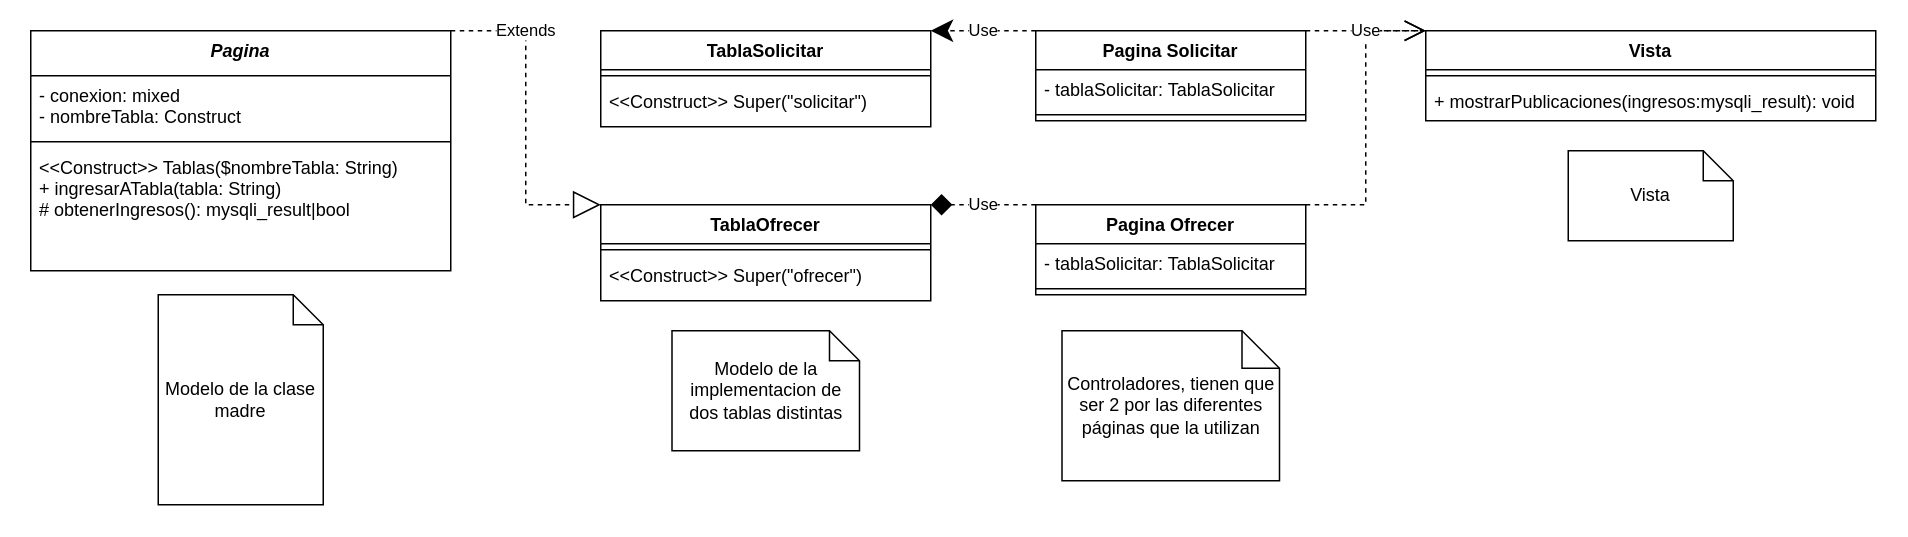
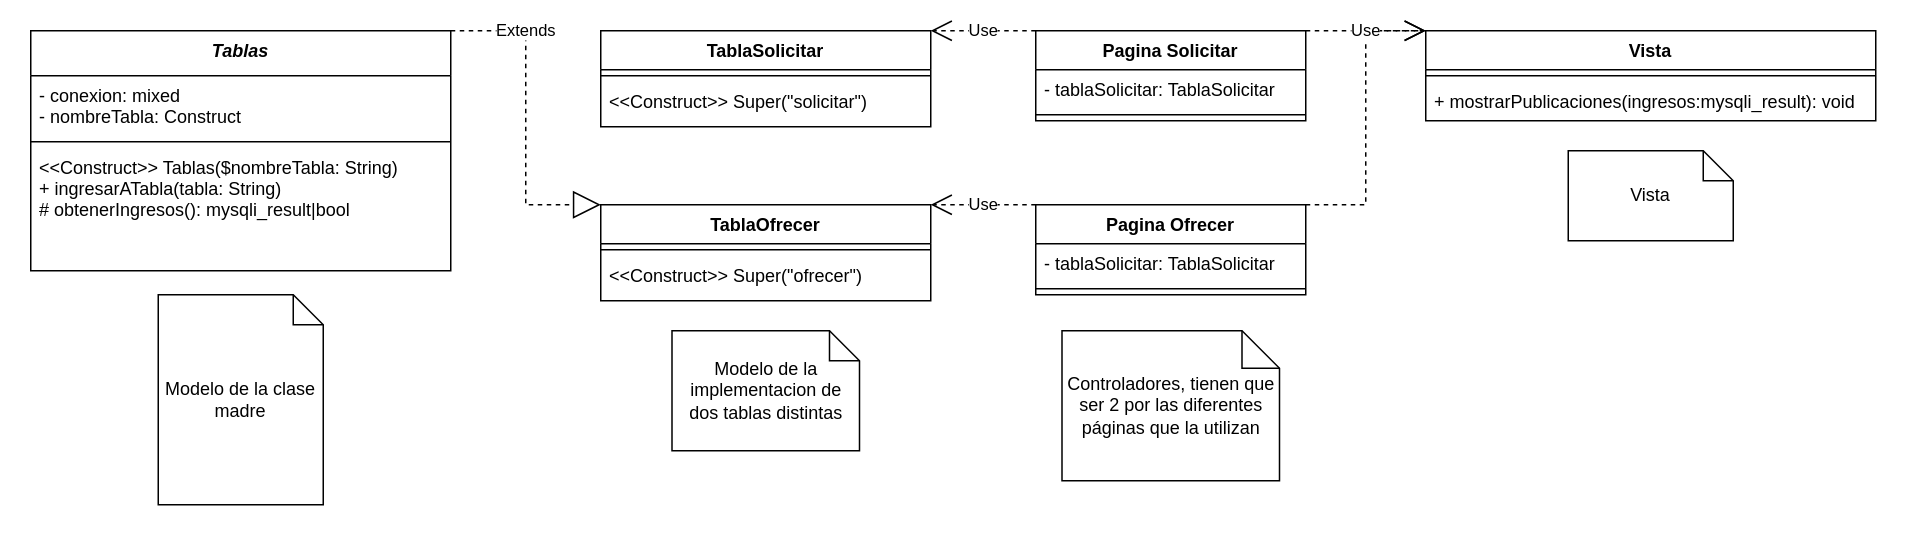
  <mxCell id="0" />
  <mxCell id="1" parent="0" />
- <mxCell id="2" value="Pagina" style="swimlane;fontStyle=3;align=center;verticalAlign=top;childLayout=stackLayout;horizontal=1;startSize=30;horizontalStack=0;resizeParent=1;resizeParentMax=0;resizeLast=0;collapsible=1;marginBottom=0;" parent="1" vertex="1"><mxGeometry x="20" y="20" width="280" height="160" as="geometry" /></mxCell>
+ <mxCell id="2" value="Tablas" style="swimlane;fontStyle=3;align=center;verticalAlign=top;childLayout=stackLayout;horizontal=1;startSize=30;horizontalStack=0;resizeParent=1;resizeParentMax=0;resizeLast=0;collapsible=1;marginBottom=0;" parent="1" vertex="1"><mxGeometry x="20" y="20" width="280" height="160" as="geometry" /></mxCell>
  <mxCell id="3" value="- conexion: mixed&#10;- nombreTabla: Construct" style="text;strokeColor=none;fillColor=none;align=left;verticalAlign=top;spacingLeft=4;spacingRight=4;overflow=hidden;rotatable=0;points=[[0,0.5],[1,0.5]];portConstraint=eastwest;" parent="2" vertex="1"><mxGeometry y="30" width="280" height="40" as="geometry" /></mxCell>
  <mxCell id="4" value="" style="line;strokeWidth=1;fillColor=none;align=left;verticalAlign=middle;spacingTop=-1;spacingLeft=3;spacingRight=3;rotatable=0;labelPosition=right;points=[];portConstraint=eastwest;" parent="2" vertex="1"><mxGeometry y="70" width="280" height="8" as="geometry" /></mxCell>
  <mxCell id="5" value="&lt;&lt;Construct&gt;&gt; Tablas($nombreTabla: String)&#10;+ ingresarATabla(tabla: String)&#10;# obtenerIngresos(): mysqli_result|bool" style="text;strokeColor=none;fillColor=none;align=left;verticalAlign=top;spacingLeft=4;spacingRight=4;overflow=hidden;rotatable=0;points=[[0,0.5],[1,0.5]];portConstraint=eastwest;" parent="2" vertex="1"><mxGeometry y="78" width="280" height="82" as="geometry" /></mxCell>
  <mxCell id="6" value="TablaSolicitar" style="swimlane;fontStyle=1;align=center;verticalAlign=top;childLayout=stackLayout;horizontal=1;startSize=26;horizontalStack=0;resizeParent=1;resizeParentMax=0;resizeLast=0;collapsible=1;marginBottom=0;" parent="1" vertex="1"><mxGeometry x="400" y="20" width="220" height="64" as="geometry" /></mxCell>
  <mxCell id="7" value="" style="line;strokeWidth=1;fillColor=none;align=left;verticalAlign=middle;spacingTop=-1;spacingLeft=3;spacingRight=3;rotatable=0;labelPosition=right;points=[];portConstraint=eastwest;" parent="6" vertex="1"><mxGeometry y="26" width="220" height="8" as="geometry" /></mxCell>
  <mxCell id="8" value="&lt;&lt;Construct&gt;&gt; Super(&quot;solicitar&quot;)" style="text;strokeColor=none;fillColor=none;align=left;verticalAlign=top;spacingLeft=4;spacingRight=4;overflow=hidden;rotatable=0;points=[[0,0.5],[1,0.5]];portConstraint=eastwest;" parent="6" vertex="1"><mxGeometry y="34" width="220" height="30" as="geometry" /></mxCell>
  <mxCell id="9" value="TablaOfrecer" style="swimlane;fontStyle=1;align=center;verticalAlign=top;childLayout=stackLayout;horizontal=1;startSize=26;horizontalStack=0;resizeParent=1;resizeParentMax=0;resizeLast=0;collapsible=1;marginBottom=0;" parent="1" vertex="1"><mxGeometry x="400" y="136" width="220" height="64" as="geometry" /></mxCell>
  <mxCell id="10" value="" style="line;strokeWidth=1;fillColor=none;align=left;verticalAlign=middle;spacingTop=-1;spacingLeft=3;spacingRight=3;rotatable=0;labelPosition=right;points=[];portConstraint=eastwest;" parent="9" vertex="1"><mxGeometry y="26" width="220" height="8" as="geometry" /></mxCell>
  <mxCell id="11" value="&lt;&lt;Construct&gt;&gt; Super(&quot;ofrecer&quot;)" style="text;strokeColor=none;fillColor=none;align=left;verticalAlign=top;spacingLeft=4;spacingRight=4;overflow=hidden;rotatable=0;points=[[0,0.5],[1,0.5]];portConstraint=eastwest;" parent="9" vertex="1"><mxGeometry y="34" width="220" height="30" as="geometry" /></mxCell>
  <mxCell id="12" value="Extends" style="endArrow=block;endSize=16;endFill=0;html=1;rounded=0;exitX=1;exitY=0;exitDx=0;exitDy=0;entryX=0;entryY=0;entryDx=0;entryDy=0;dashed=1;" parent="1" source="2" target="9" edge="1"><mxGeometry x="-0.537" width="160" relative="1" as="geometry"><mxPoint x="330" y="290" as="sourcePoint" /><mxPoint x="490" y="290" as="targetPoint" /><Array as="points"><mxPoint x="350" y="20" /><mxPoint x="350" y="136" /></Array><mxPoint as="offset" /></mxGeometry></mxCell>
  <mxCell id="13" value="Pagina Solicitar" style="swimlane;fontStyle=1;align=center;verticalAlign=top;childLayout=stackLayout;horizontal=1;startSize=26;horizontalStack=0;resizeParent=1;resizeParentMax=0;resizeLast=0;collapsible=1;marginBottom=0;" parent="1" vertex="1"><mxGeometry x="690" y="20" width="180" height="60" as="geometry" /></mxCell>
  <mxCell id="14" value="- tablaSolicitar: TablaSolicitar" style="text;strokeColor=none;fillColor=none;align=left;verticalAlign=top;spacingLeft=4;spacingRight=4;overflow=hidden;rotatable=0;points=[[0,0.5],[1,0.5]];portConstraint=eastwest;" parent="13" vertex="1"><mxGeometry y="26" width="180" height="26" as="geometry" /></mxCell>
  <mxCell id="15" value="" style="line;strokeWidth=1;fillColor=none;align=left;verticalAlign=middle;spacingTop=-1;spacingLeft=3;spacingRight=3;rotatable=0;labelPosition=right;points=[];portConstraint=eastwest;" parent="13" vertex="1"><mxGeometry y="52" width="180" height="8" as="geometry" /></mxCell>
  <mxCell id="16" value="Pagina Ofrecer" style="swimlane;fontStyle=1;align=center;verticalAlign=top;childLayout=stackLayout;horizontal=1;startSize=26;horizontalStack=0;resizeParent=1;resizeParentMax=0;resizeLast=0;collapsible=1;marginBottom=0;" parent="1" vertex="1"><mxGeometry x="690" y="136" width="180" height="60" as="geometry" /></mxCell>
  <mxCell id="17" value="- tablaSolicitar: TablaSolicitar" style="text;strokeColor=none;fillColor=none;align=left;verticalAlign=top;spacingLeft=4;spacingRight=4;overflow=hidden;rotatable=0;points=[[0,0.5],[1,0.5]];portConstraint=eastwest;" parent="16" vertex="1"><mxGeometry y="26" width="180" height="26" as="geometry" /></mxCell>
  <mxCell id="18" value="" style="line;strokeWidth=1;fillColor=none;align=left;verticalAlign=middle;spacingTop=-1;spacingLeft=3;spacingRight=3;rotatable=0;labelPosition=right;points=[];portConstraint=eastwest;" parent="16" vertex="1"><mxGeometry y="52" width="180" height="8" as="geometry" /></mxCell>
  <mxCell id="19" value="Vista" style="swimlane;fontStyle=1;align=center;verticalAlign=top;childLayout=stackLayout;horizontal=1;startSize=26;horizontalStack=0;resizeParent=1;resizeParentMax=0;resizeLast=0;collapsible=1;marginBottom=0;" parent="1" vertex="1"><mxGeometry x="950" y="20" width="300" height="60" as="geometry" /></mxCell>
  <mxCell id="20" value="" style="line;strokeWidth=1;fillColor=none;align=left;verticalAlign=middle;spacingTop=-1;spacingLeft=3;spacingRight=3;rotatable=0;labelPosition=right;points=[];portConstraint=eastwest;" parent="19" vertex="1"><mxGeometry y="26" width="300" height="8" as="geometry" /></mxCell>
  <mxCell id="21" value="+ mostrarPublicaciones(ingresos:mysqli_result): void" style="text;strokeColor=none;fillColor=none;align=left;verticalAlign=top;spacingLeft=4;spacingRight=4;overflow=hidden;rotatable=0;points=[[0,0.5],[1,0.5]];portConstraint=eastwest;" parent="19" vertex="1"><mxGeometry y="34" width="300" height="26" as="geometry" /></mxCell>
- <mxCell id="22" value="Use" style="endArrow=diamond;endSize=12;dashed=1;html=1;rounded=0;exitX=0;exitY=0;exitDx=0;exitDy=0;entryX=1;entryY=0;entryDx=0;entryDy=0;" parent="1" source="16" target="9" edge="1"><mxGeometry width="160" relative="1" as="geometry"><mxPoint x="670" y="250" as="sourcePoint" /><mxPoint x="830" y="250" as="targetPoint" /></mxGeometry></mxCell>
- <mxCell id="23" value="Use" style="endArrow=classic;endSize=12;dashed=1;html=1;rounded=0;exitX=0;exitY=0;exitDx=0;exitDy=0;entryX=1;entryY=0;entryDx=0;entryDy=0;" parent="1" source="13" target="6" edge="1"><mxGeometry width="160" relative="1" as="geometry"><mxPoint x="660" y="-50" as="sourcePoint" /><mxPoint x="820" y="-50" as="targetPoint" /></mxGeometry></mxCell>
+ <mxCell id="22" value="Use" style="endArrow=open;endSize=12;dashed=1;html=1;rounded=0;exitX=0;exitY=0;exitDx=0;exitDy=0;entryX=1;entryY=0;entryDx=0;entryDy=0;" parent="1" source="16" target="9" edge="1"><mxGeometry width="160" relative="1" as="geometry"><mxPoint x="670" y="250" as="sourcePoint" /><mxPoint x="830" y="250" as="targetPoint" /></mxGeometry></mxCell>
+ <mxCell id="23" value="Use" style="endArrow=open;endSize=12;dashed=1;html=1;rounded=0;exitX=0;exitY=0;exitDx=0;exitDy=0;entryX=1;entryY=0;entryDx=0;entryDy=0;" parent="1" source="13" target="6" edge="1"><mxGeometry width="160" relative="1" as="geometry"><mxPoint x="660" y="-50" as="sourcePoint" /><mxPoint x="820" y="-50" as="targetPoint" /></mxGeometry></mxCell>
  <mxCell id="24" value="" style="endArrow=open;endSize=12;dashed=1;html=1;rounded=0;exitX=1;exitY=0;exitDx=0;exitDy=0;entryX=0;entryY=0;entryDx=0;entryDy=0;" parent="1" source="13" target="19" edge="1"><mxGeometry width="160" relative="1" as="geometry"><mxPoint x="980" y="140" as="sourcePoint" /><mxPoint x="1140" y="140" as="targetPoint" /></mxGeometry></mxCell>
  <mxCell id="25" value="Use" style="endArrow=open;endSize=12;dashed=1;html=1;rounded=0;exitX=1;exitY=0;exitDx=0;exitDy=0;entryX=0;entryY=0;entryDx=0;entryDy=0;" parent="1" source="16" target="19" edge="1"><mxGeometry x="0.592" width="160" relative="1" as="geometry"><mxPoint x="1010" y="170" as="sourcePoint" /><mxPoint x="1170" y="170" as="targetPoint" /><Array as="points"><mxPoint x="910" y="136" /><mxPoint x="910" y="20" /></Array><mxPoint as="offset" /></mxGeometry></mxCell>
  <mxCell id="26" value="Controladores, tienen que ser 2 por las diferentes páginas que la utilizan" style="shape=note;size=25;whiteSpace=wrap;html=1;" parent="1" vertex="1"><mxGeometry x="707.5" y="220" width="145" height="100" as="geometry" /></mxCell>
  <mxCell id="27" value="Modelo de la clase madre" style="shape=note;size=20;whiteSpace=wrap;html=1;" parent="1" vertex="1"><mxGeometry x="105" y="196" width="110" height="140" as="geometry" /></mxCell>
  <mxCell id="28" value="Vista" style="shape=note;size=20;whiteSpace=wrap;html=1;" parent="1" vertex="1"><mxGeometry x="1045" y="100" width="110" height="60" as="geometry" /></mxCell>
  <mxCell id="29" value="Modelo de la implementacion de dos tablas distintas" style="shape=note;size=20;whiteSpace=wrap;html=1;" parent="1" vertex="1"><mxGeometry x="447.5" y="220" width="125" height="80" as="geometry" /></mxCell>
